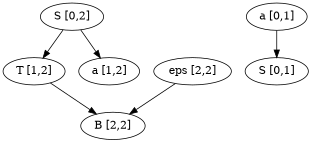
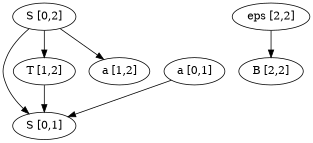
  digraph {
    "S [0,2]"
    "S [0,1]"
    "T [1,2]"
    "a [1,2]"
    "B [2,2]"
    "a [0,1]"
    "eps [2,2]"
+   "S [0,2]" -> "S [0,1]"
    "S [0,2]" -> "T [1,2]"
    "S [0,2]" -> "a [1,2]"
-   "T [1,2]" -> "B [2,2]"
+   "T [1,2]" -> "S [0,1]"
    "a [0,1]" -> "S [0,1]"
    "eps [2,2]" -> "B [2,2]"
  }
